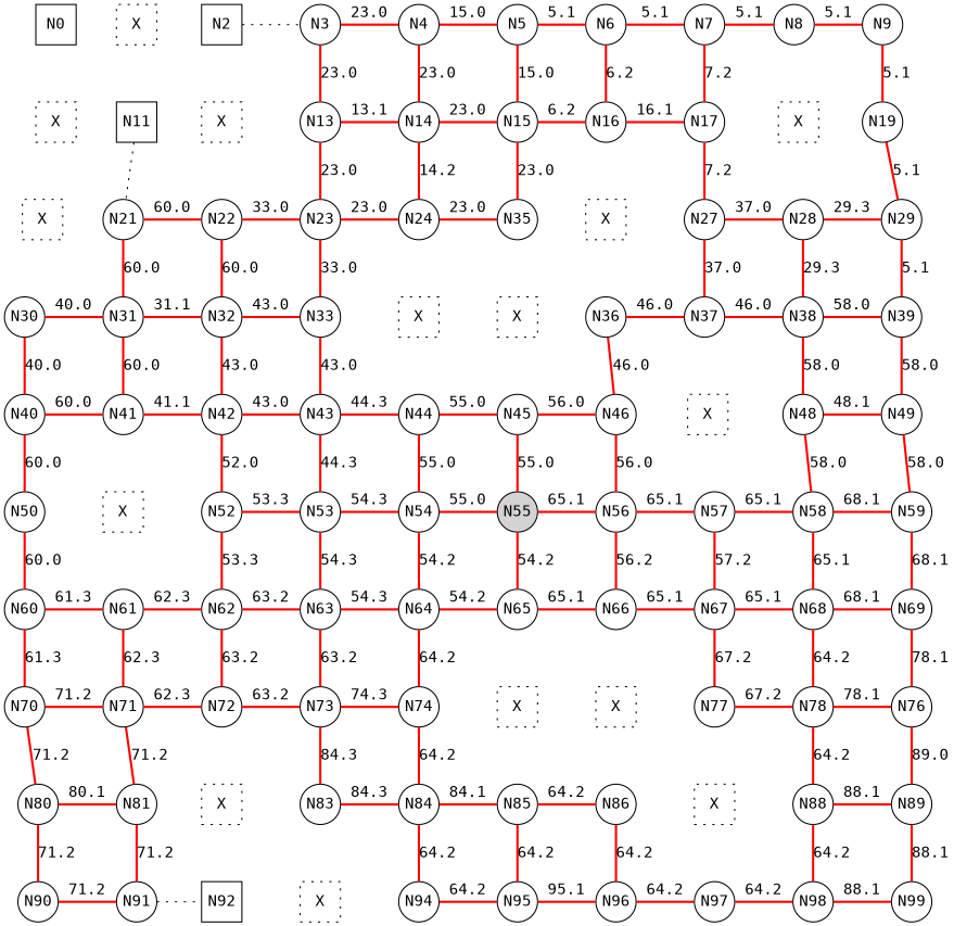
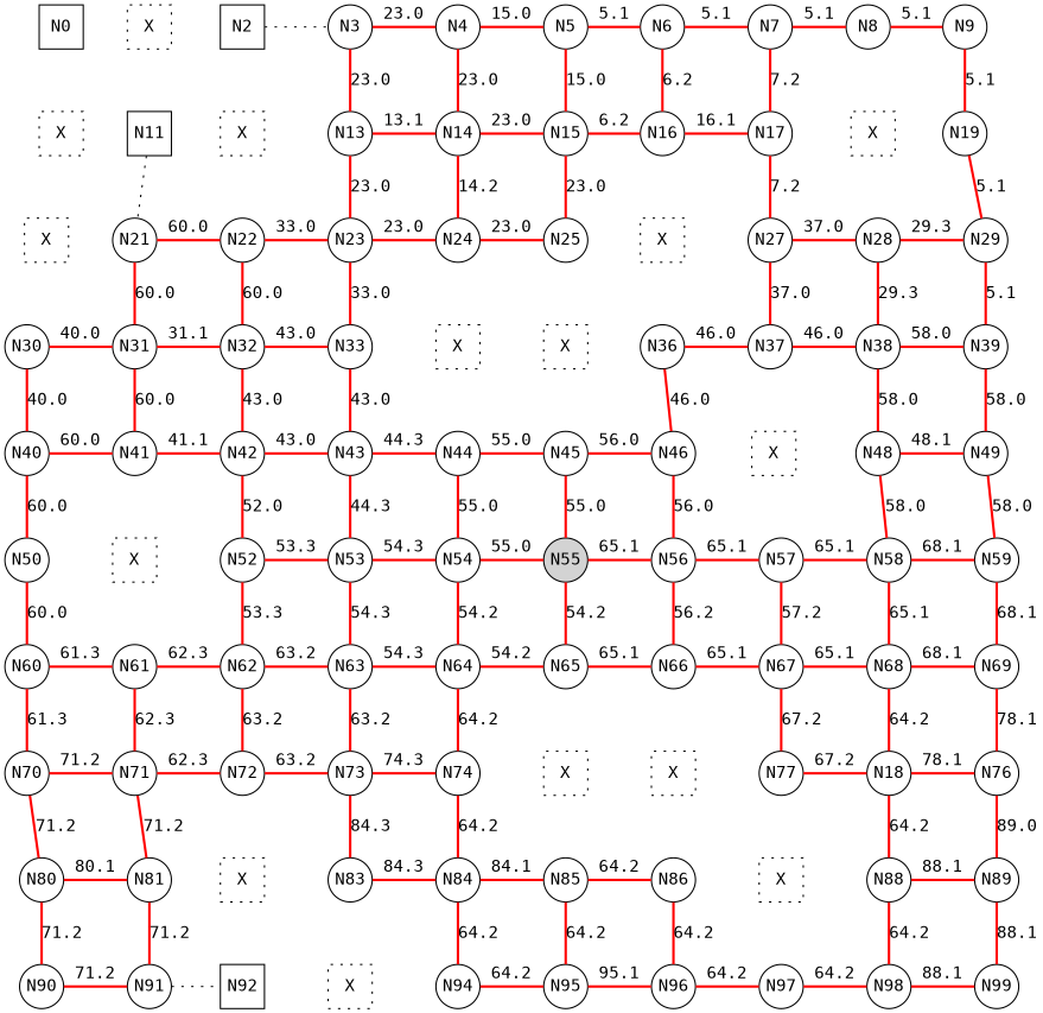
  digraph {
    fontname="DejaVu Sans Mono"
    node [fixedsize=true fontname="DejaVu Sans Mono" shape=circle]
    edge [dir=none fontname="DejaVu Sans Mono" style=bold color=red]
    N0 [shape=square]
    n2 [label=X shape=square style=dotted]
    N2 [shape=square]
    N3
    N4
    N5
    N6
    N7
    N8
    N9
    n11 [label=X shape=square style=dotted]
    N11 [shape=square]
    n13 [label=X shape=square style=dotted]
    N13
    N14
    N15
    N16
    N17
    n19 [label=X shape=square style=dotted]
    N19
    n21 [label=X shape=square style=dotted]
    N21
    N22
    N23
    N24
-   N25 [label=N35]
+   N25
    n27 [label=X shape=square style=dotted]
    N27
    N28
    N29
    N30
    N31
    N32
    N33
    n35 [label=X shape=square style=dotted]
    n36 [label=X shape=square style=dotted]
    N36
    N37
    N38
    N39
    N40
    N41
    N42
    N43
    N44
    N45
    N46
    n48 [label=X shape=square style=dotted]
    N48
    N49
    N50
    n52 [label=X shape=square style=dotted]
    N52
    N53
    N54
    N55 [style=filled]
    N56
    N57
    N58
    N59
    N60
    N61
    N62
    N63
    N64
    N65
    N66
    N67
    N68
    N69
    N70
    N71
    N72
    N73
    N74
    n76 [label=X shape=square style=dotted]
    n77 [label=X shape=square style=dotted]
    N77
-   N78
+   N78 [label=N18]
    n80 [label=N76]
    N80
    N81
    n83 [label=X shape=square style=dotted]
    N83
    N84
    N85
    N86
    n88 [label=X shape=square style=dotted]
    N88
    N89
    N90
    N91
    N92 [shape=square]
    n94 [label=X shape=square style=dotted]
    N94
    N95
    N96
    N97
    N98
    N99
    subgraph sub_1 {
      rank=same
      N0
      n2
      N2
      N3
      N4
      N5
      N6
      N7
      N8
      N9
    }
    subgraph sub_2 {
      rank=same
      n11
      N11
      n13
      N13
      N14
      N15
      N16
      N17
      n19
      N19
    }
    subgraph sub_3 {
      rank=same
      n21
      N21
      N22
      N23
      N24
      N25
      n27
      N27
      N28
      N29
    }
    subgraph sub_4 {
      rank=same
      N30
      N31
      N32
      N33
      n35
      n36
      N36
      N37
      N38
      N39
    }
    subgraph sub_5 {
      rank=same
      N40
      N41
      N42
      N43
      N44
      N45
      N46
      n48
      N48
      N49
    }
    subgraph sub_6 {
      rank=same
      N50
      n52
      N52
      N53
      N54
      N55
      N56
      N57
      N58
      N59
    }
    subgraph sub_7 {
      rank=same
      N60
      N61
      N62
      N63
      N64
      N65
      N66
      N67
      N68
      N69
    }
    subgraph sub_8 {
      rank=same
      N70
      N71
      N72
      N73
      N74
      n76
      n77
      N77
      N78
      n80
    }
    subgraph sub_9 {
      rank=same
      N80
      N81
      n83
      N83
      N84
      N85
      N86
      n88
      N88
      N89
    }
    subgraph sub_10 {
      rank=same
      N90
      N91
      N92
      n94
      N94
      N95
      N96
      N97
      N98
      N99
    }
    N0 -> n2 [label=" " style=invis color=""]
    N0 -> n11 [label=" " style=invis color=""]
    n2 -> N2 [label=" " style=invis color=""]
    n2 -> N11 [label=" " style=invis color=""]
    N2 -> N3 [style=dotted color=""]
    N2 -> n13 [label=" " style=invis color=""]
    N3 -> N4 [label=23.0]
    N3 -> N13 [label=23.0]
    N4 -> N5 [label=15.0]
    N4 -> N14 [label=23.0]
    N5 -> N6 [label=5.1]
    N5 -> N15 [label=15.0]
    N6 -> N7 [label=5.1]
    N6 -> N16 [label=6.2]
    N7 -> N8 [label=5.1]
    N7 -> N17 [label=7.2]
    N8 -> N9 [label=5.1]
    N8 -> n19 [label=" " style=invis color=""]
    N9 -> N19 [label=5.1]
    n11 -> N11 [label=" " style=invis color=""]
    n11 -> n21 [label=" " style=invis color=""]
    N11 -> n13 [label=" " style=invis color=""]
    N11 -> N21 [style=dotted color=""]
    n13 -> N13 [label=" " style=invis color=""]
    n13 -> N22 [label=" " style=invis color=""]
    N13 -> N14 [label=13.1]
    N13 -> N23 [label=23.0]
    N14 -> N15 [label=23.0]
    N14 -> N24 [label=14.2]
    N15 -> N16 [label=6.2]
    N15 -> N25 [label=23.0]
    N16 -> N17 [label=16.1]
    N16 -> n27 [label=" " style=invis color=""]
    N17 -> n19 [label=" " style=invis color=""]
    N17 -> N27 [label=7.2]
    n19 -> N19 [label=" " style=invis color=""]
    n19 -> N28 [label=" " style=invis color=""]
    N19 -> N29 [label=5.1]
    n21 -> N21 [label=" " style=invis color=""]
    n21 -> N30 [label=" " style=invis color=""]
    N21 -> N22 [label=60.0]
    N21 -> N31 [label=60.0]
    N22 -> N23 [label=33.0]
    N22 -> N32 [label=60.0]
    N23 -> N24 [label=23.0]
    N23 -> N33 [label=33.0]
    N24 -> N25 [label=23.0]
    N24 -> n35 [label=" " style=invis color=""]
    N25 -> n27 [label=" " style=invis color=""]
    N25 -> n36 [label=" " style=invis color=""]
    n27 -> N27 [label=" " style=invis color=""]
    n27 -> N36 [label=" " style=invis color=""]
    N27 -> N28 [label=37.0]
    N27 -> N37 [label=37.0]
    N28 -> N29 [label=29.3]
    N28 -> N38 [label=29.3]
    N29 -> N39 [label=5.1]
    N30 -> N31 [label=40.0]
    N30 -> N40 [label=40.0]
    N31 -> N32 [label=31.1]
    N31 -> N41 [label=60.0]
    N32 -> N33 [label=43.0]
    N32 -> N42 [label=43.0]
    N33 -> n35 [label=" " style=invis color=""]
    N33 -> N43 [label=43.0]
    n35 -> n36 [label=" " style=invis color=""]
    n35 -> N44 [label=" " style=invis color=""]
    n36 -> N36 [label=" " style=invis color=""]
    n36 -> N45 [label=" " style=invis color=""]
    N36 -> N37 [label=46.0]
    N36 -> N46 [label=46.0]
    N37 -> N38 [label=46.0]
    N37 -> n48 [label=" " style=invis color=""]
    N38 -> N39 [label=58.0]
    N38 -> N48 [label=58.0]
    N39 -> N49 [label=58.0]
    N40 -> N41 [label=60.0]
    N40 -> N50 [label=60.0]
    N41 -> N42 [label=41.1]
    N41 -> n52 [label=" " style=invis color=""]
    N42 -> N43 [label=43.0]
    N42 -> N52 [label=52.0]
    N43 -> N44 [label=44.3]
    N43 -> N53 [label=44.3]
    N44 -> N45 [label=55.0]
    N44 -> N54 [label=55.0]
    N45 -> N46 [label=56.0]
    N45 -> N55 [label=55.0]
    N46 -> n48 [label=" " style=invis color=""]
    N46 -> N56 [label=56.0]
    n48 -> N48 [label=" " style=invis color=""]
    n48 -> N57 [label=" " style=invis color=""]
    N48 -> N49 [label=48.1]
    N48 -> N58 [label=58.0]
    N49 -> N59 [label=58.0]
    N50 -> n52 [label=" " style=invis color=""]
    N50 -> N60 [label=60.0]
    n52 -> N52 [label=" " style=invis color=""]
    n52 -> N61 [label=" " style=invis color=""]
    N52 -> N53 [label=53.3]
    N52 -> N62 [label=53.3]
    N53 -> N54 [label=54.3]
    N53 -> N63 [label=54.3]
    N54 -> N55 [label=55.0]
    N54 -> N64 [label=54.2]
    N55 -> N56 [label=65.1]
    N55 -> N65 [label=54.2]
    N56 -> N57 [label=65.1]
    N56 -> N66 [label=56.2]
    N57 -> N58 [label=65.1]
    N57 -> N67 [label=57.2]
    N58 -> N59 [label=68.1]
    N58 -> N68 [label=65.1]
    N59 -> N69 [label=68.1]
    N60 -> N61 [label=61.3]
    N60 -> N70 [label=61.3]
    N61 -> N62 [label=62.3]
    N61 -> N71 [label=62.3]
    N62 -> N63 [label=63.2]
    N62 -> N72 [label=63.2]
    N63 -> N64 [label=54.3]
    N63 -> N73 [label=63.2]
    N64 -> N65 [label=54.2]
    N64 -> N74 [label=64.2]
    N65 -> N66 [label=65.1]
    N65 -> n76 [label=" " style=invis color=""]
    N66 -> N67 [label=65.1]
    N66 -> n77 [label=" " style=invis color=""]
    N67 -> N68 [label=65.1]
    N67 -> N77 [label=67.2]
    N68 -> N69 [label=68.1]
    N68 -> N78 [label=64.2]
    N69 -> n80 [label=78.1]
    N70 -> N71 [label=71.2]
    N70 -> N80 [label=71.2]
    N71 -> N72 [label=62.3]
    N71 -> N81 [label=71.2]
    N72 -> N73 [label=63.2]
    N72 -> n83 [label=" " style=invis color=""]
    N73 -> N74 [label=74.3]
    N73 -> N83 [label=84.3]
    N74 -> n76 [label=" " style=invis color=""]
    N74 -> N84 [label=64.2]
    n76 -> n77 [label=" " style=invis color=""]
    n76 -> N85 [label=" " style=invis color=""]
    n77 -> N77 [label=" " style=invis color=""]
    n77 -> N86 [label=" " style=invis color=""]
    N77 -> N78 [label=67.2]
    N77 -> n88 [label=" " style=invis color=""]
    N78 -> n80 [label=78.1]
    N78 -> N88 [label=64.2]
    n80 -> N89 [label=89.0]
    N80 -> N81 [label=80.1]
    N80 -> N90 [label=71.2]
    N81 -> n83 [label=" " style=invis color=""]
    N81 -> N91 [label=71.2]
    n83 -> N83 [label=" " style=invis color=""]
    n83 -> N92 [label=" " style=invis color=""]
    N83 -> N84 [label=84.3]
    N83 -> n94 [label=" " style=invis color=""]
    N84 -> N85 [label=84.1]
    N84 -> N94 [label=64.2]
    N85 -> N86 [label=64.2]
    N85 -> N95 [label=64.2]
    N86 -> n88 [label=" " style=invis color=""]
    N86 -> N96 [label=64.2]
    n88 -> N88 [label=" " style=invis color=""]
    n88 -> N97 [label=" " style=invis color=""]
    N88 -> N89 [label=88.1]
    N88 -> N98 [label=64.2]
    N89 -> N99 [label=88.1]
    N90 -> N91 [label=71.2]
    N91 -> N92 [style=dotted color=""]
    N92 -> n94 [label=" " style=invis color=""]
    n94 -> N94 [label=" " style=invis color=""]
    N94 -> N95 [label=64.2]
    N95 -> N96 [label=95.1]
    N96 -> N97 [label=64.2]
    N97 -> N98 [label=64.2]
    N98 -> N99 [label=88.1]
  }
